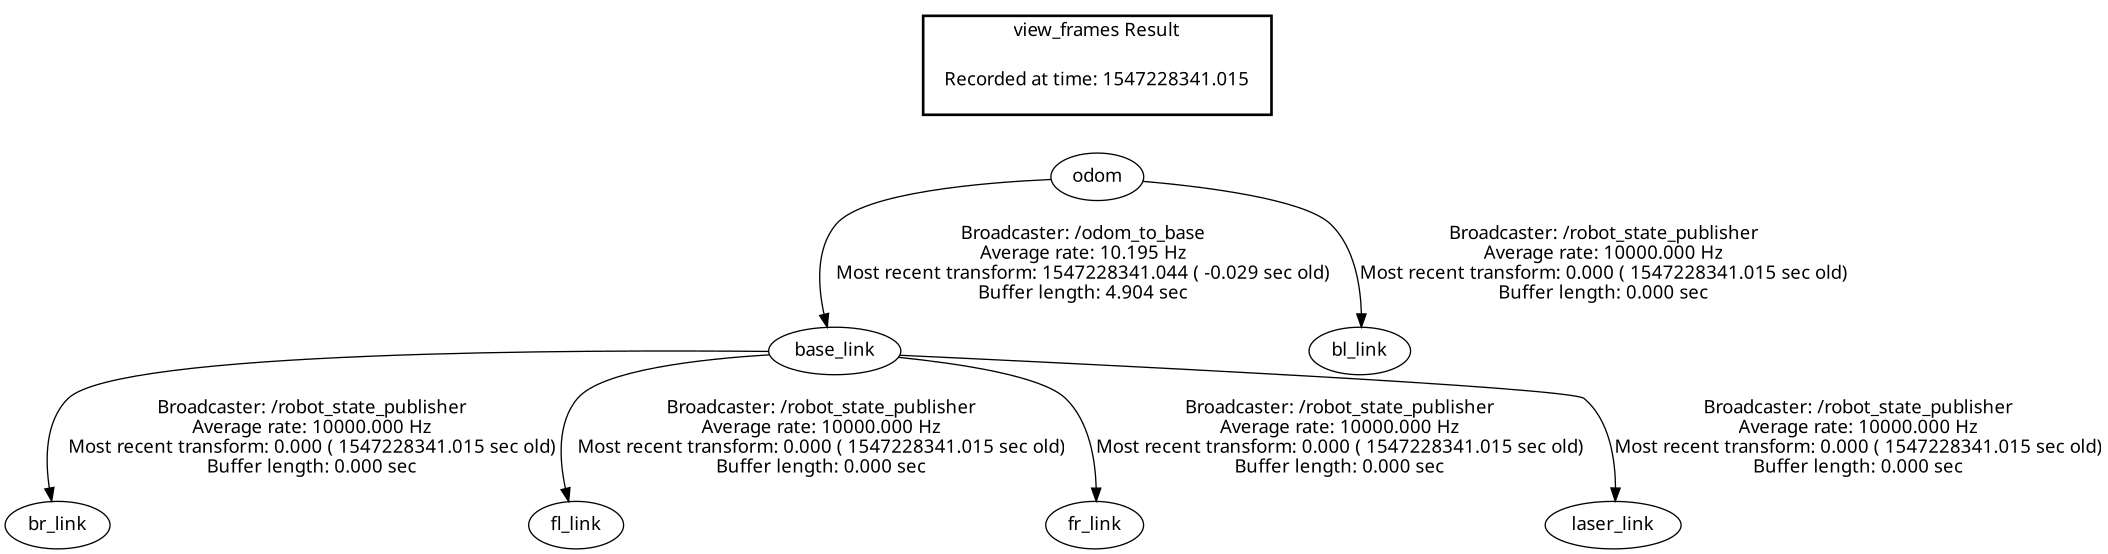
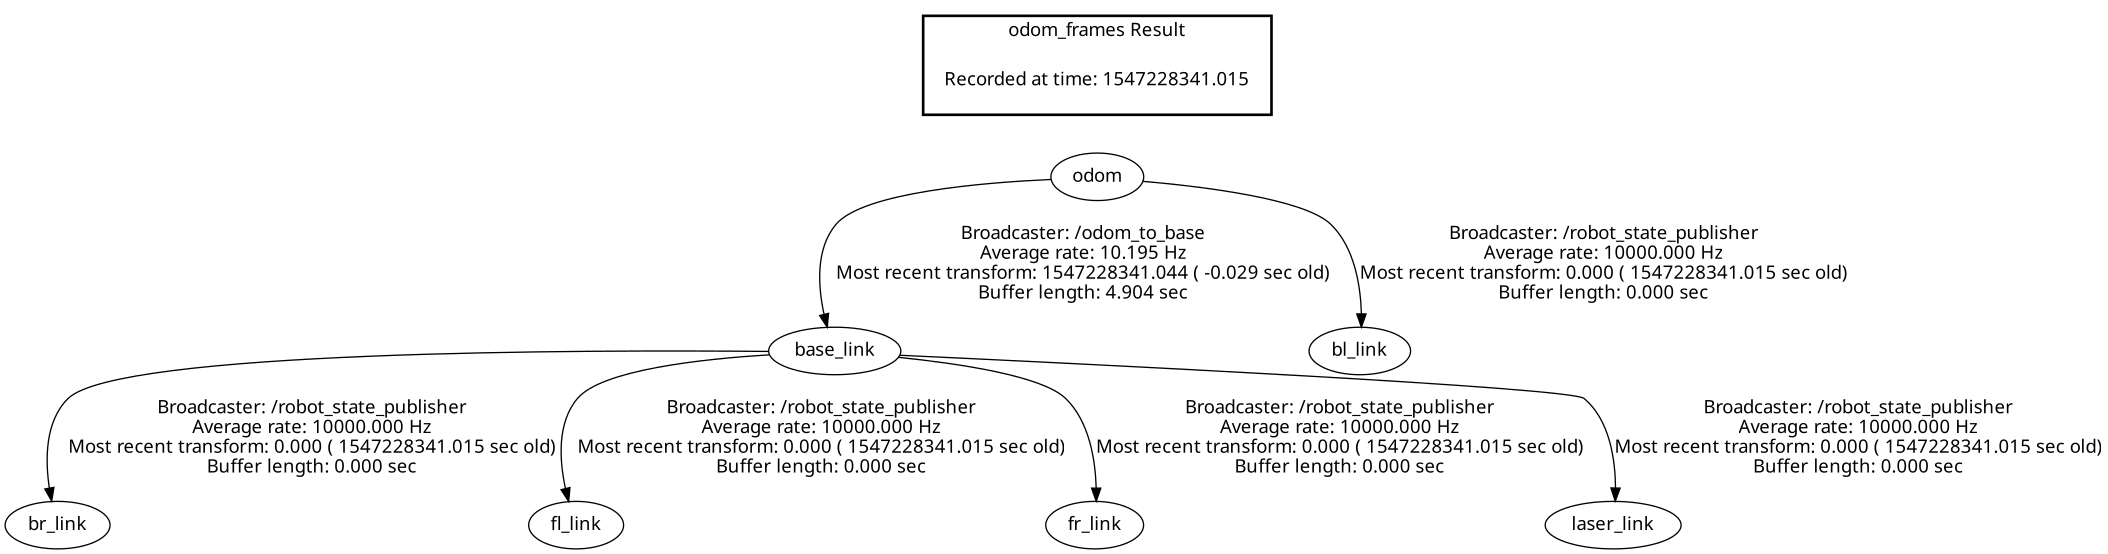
  digraph {
    fontname="Noto Sans"
    node [fontname="Noto Sans"]
    edge [fontname="Noto Sans"]
    "Recorded at time: 1547228341.015" [shape=plaintext]
    odom
    base_link
    br_link
    fl_link
    fr_link
    laser_link
    bl_link
    subgraph cluster_1 {
      color=black
-     label="view_frames Result"
+     label="odom_frames Result"
      style=bold
      "Recorded at time: 1547228341.015"
    }
    "Recorded at time: 1547228341.015" -> odom [style=invis]
    odom -> base_link [label="Broadcaster: /odom_to_base\nAverage rate: 10.195 Hz\nMost recent transform: 1547228341.044 ( -0.029 sec old)\nBuffer length: 4.904 sec\n"]
    odom -> bl_link [label="Broadcaster: /robot_state_publisher\nAverage rate: 10000.000 Hz\nMost recent transform: 0.000 ( 1547228341.015 sec old)\nBuffer length: 0.000 sec\n"]
    base_link -> br_link [label="Broadcaster: /robot_state_publisher\nAverage rate: 10000.000 Hz\nMost recent transform: 0.000 ( 1547228341.015 sec old)\nBuffer length: 0.000 sec\n"]
    base_link -> fl_link [label="Broadcaster: /robot_state_publisher\nAverage rate: 10000.000 Hz\nMost recent transform: 0.000 ( 1547228341.015 sec old)\nBuffer length: 0.000 sec\n"]
    base_link -> fr_link [label="Broadcaster: /robot_state_publisher\nAverage rate: 10000.000 Hz\nMost recent transform: 0.000 ( 1547228341.015 sec old)\nBuffer length: 0.000 sec\n"]
    base_link -> laser_link [label="Broadcaster: /robot_state_publisher\nAverage rate: 10000.000 Hz\nMost recent transform: 0.000 ( 1547228341.015 sec old)\nBuffer length: 0.000 sec\n"]
  }
